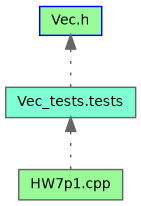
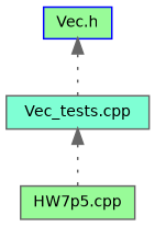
  digraph {
    node [color=gray40 fillcolor=palegreen fontname=Helvetica fontsize=10 shape=record style=filled]
    edge [color=gray40 dir=back fontname=Helvetica fontsize=10 labelfontname=Helvetica labelfontsize=10 style=dotted]
    n1 [color=blue fontcolor=black height=0.2 label="Vec.h" width=0.4]
-   n2 [fillcolor=aquamarine height=0.2 label="Vec_tests.tests" width=0.4]
-   n3 [height=0.2 label="HW7p1.cpp" width=0.4]
+   n2 [fillcolor=aquamarine height=0.2 label="Vec_tests.cpp" width=0.4]
+   n3 [height=0.2 label="HW7p5.cpp" width=0.4]
    n1 -> n2
    n2 -> n3
  }
